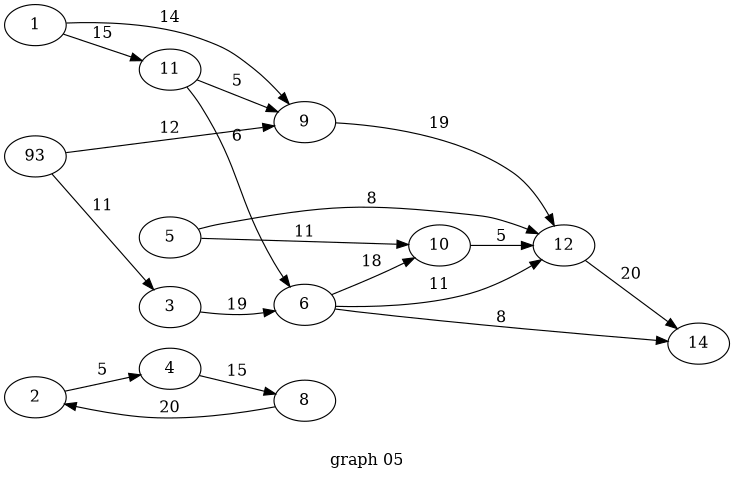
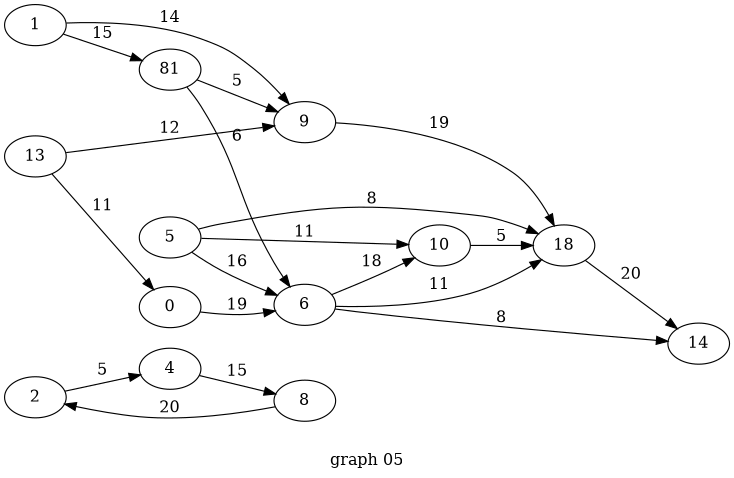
  digraph {
    label="graph 05"
    rankdir=LR
    2
    4
    8
-   3
+   3 [label=0]
    6
    10
-   12
+   12 [label=18]
    14
    5
-   13 [label=93]
+   13
    9
-   11
+   11 [label=81]
    1
    2 -> 4 [label=" 5 "]
    4 -> 8 [label=" 15 "]
    8 -> 2 [label=" 20 "]
    3 -> 6 [label=" 19 "]
    6 -> 10 [label=" 18 "]
    6 -> 12 [label=" 11 "]
    6 -> 14 [label=" 8 "]
    10 -> 12 [label=" 5 "]
    12 -> 14 [label=" 20 "]
+   5 -> 6 [label=" 16 "]
    5 -> 10 [label=" 11 "]
    5 -> 12 [label=" 8 "]
    13 -> 3 [label=" 11 "]
    13 -> 9 [label=" 12 "]
    9 -> 12 [label=" 19 "]
    11 -> 6 [label=" 6 "]
    11 -> 9 [label=" 5 "]
    1 -> 9 [label=" 14 "]
    1 -> 11 [label=" 15 "]
  }
